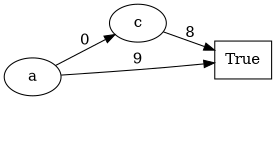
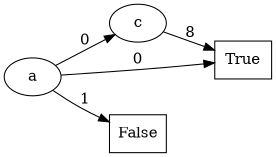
  digraph {
    rankdir=LR
    node [shape=oval]
    n1 [label=c]
    n2 [label=True shape=rectangle]
    n3 [label=a]
+   n4 [label=False shape=rectangle]
    n1 -> n2 [label=8]
    n3 -> n1 [label=0]
-   n3 -> n2 [label=9]
+   n3 -> n2 [label=0]
+   n3 -> n4 [label=1]
  }
